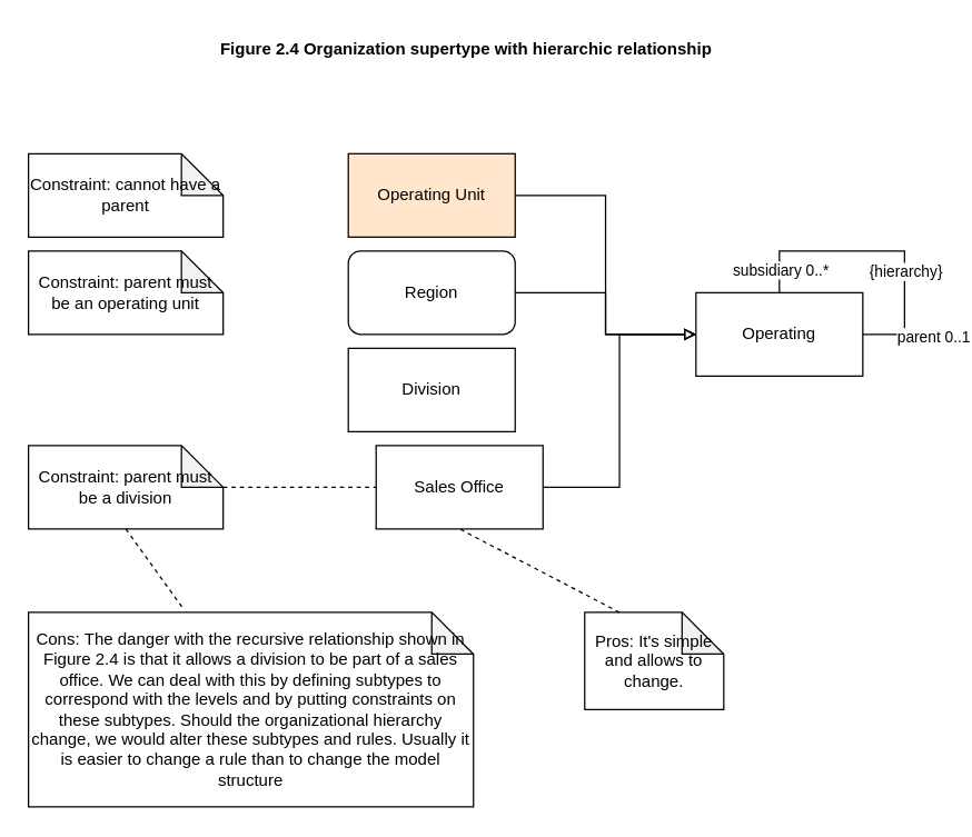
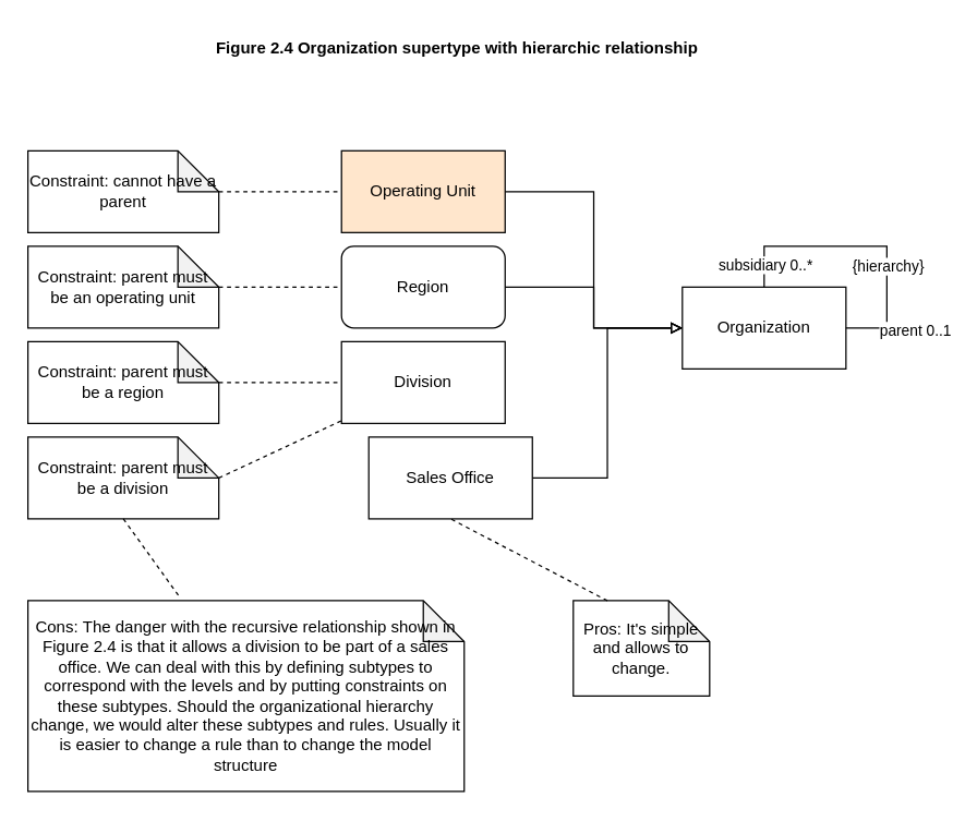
  <mxCell id="0" />
  <mxCell id="1" parent="0" />
- <mxCell id="2" value="Operating" style="rounded=0;whiteSpace=wrap;html=1;" parent="1" vertex="1"><mxGeometry x="500" y="210" width="120" height="60" as="geometry" /></mxCell>
+ <mxCell id="2" value="Organization" style="rounded=0;whiteSpace=wrap;html=1;" parent="1" vertex="1"><mxGeometry x="500" y="210" width="120" height="60" as="geometry" /></mxCell>
  <mxCell id="3" style="edgeStyle=orthogonalEdgeStyle;rounded=0;orthogonalLoop=1;jettySize=auto;html=1;endArrow=none;endFill=0;" parent="1" source="2" target="2" edge="1"><mxGeometry relative="1" as="geometry"><Array as="points"><mxPoint x="560" y="180" /><mxPoint x="650" y="180" /><mxPoint x="650" y="240" /></Array></mxGeometry></mxCell>
  <mxCell id="4" value="subsidiary 0..*" style="edgeLabel;html=1;align=center;verticalAlign=middle;resizable=0;points=[];" parent="3" vertex="1" connectable="0"><mxGeometry x="-0.841" relative="1" as="geometry"><mxPoint as="offset" /></mxGeometry></mxCell>
  <mxCell id="5" value="parent 0..1" style="edgeLabel;html=1;align=center;verticalAlign=middle;resizable=0;points=[];" parent="3" vertex="1" connectable="0"><mxGeometry x="0.837" y="1" relative="1" as="geometry"><mxPoint x="33" as="offset" /></mxGeometry></mxCell>
  <mxCell id="6" value="{hierarchy}" style="edgeLabel;html=1;align=center;verticalAlign=middle;resizable=0;points=[];" parent="3" vertex="1" connectable="0"><mxGeometry x="0.273" relative="1" as="geometry"><mxPoint as="offset" /></mxGeometry></mxCell>
  <mxCell id="7" value="" style="edgeStyle=elbowEdgeStyle;elbow=horizontal;endArrow=block;html=1;rounded=0;entryX=0;entryY=0.5;entryDx=0;entryDy=0;endFill=0;exitX=1;exitY=0.5;exitDx=0;exitDy=0;" parent="1" source="9" target="2" edge="1"><mxGeometry width="50" height="50" relative="1" as="geometry"><mxPoint x="380" y="280" as="sourcePoint" /><mxPoint x="430" y="230" as="targetPoint" /></mxGeometry></mxCell>
  <mxCell id="8" value="Region" style="whiteSpace=wrap;html=1;rounded=1;" parent="1" vertex="1"><mxGeometry x="250" y="180" width="120" height="60" as="geometry" /></mxCell>
  <mxCell id="9" value="Operating Unit" style="rounded=0;whiteSpace=wrap;html=1;fillColor=#ffe6cc;" parent="1" vertex="1"><mxGeometry x="250" y="110" width="120" height="60" as="geometry" /></mxCell>
  <mxCell id="10" value="Division" style="rounded=0;whiteSpace=wrap;html=1;" parent="1" vertex="1"><mxGeometry x="250" y="250" width="120" height="60" as="geometry" /></mxCell>
  <mxCell id="11" value="Sales Office" style="rounded=0;whiteSpace=wrap;html=1;" parent="1" vertex="1"><mxGeometry x="270" y="320" width="120" height="60" as="geometry" /></mxCell>
  <mxCell id="12" value="" style="edgeStyle=elbowEdgeStyle;elbow=horizontal;endArrow=block;html=1;rounded=0;exitX=1;exitY=0.5;exitDx=0;exitDy=0;endFill=0;" parent="1" source="8" edge="1"><mxGeometry width="50" height="50" relative="1" as="geometry"><mxPoint x="390" y="350" as="sourcePoint" /><mxPoint x="500" y="240" as="targetPoint" /><Array as="points" /></mxGeometry></mxCell>
  <mxCell id="13" value="" style="edgeStyle=elbowEdgeStyle;elbow=horizontal;endArrow=block;html=1;rounded=0;endFill=0;" parent="1" source="11" edge="1"><mxGeometry width="50" height="50" relative="1" as="geometry"><mxPoint x="440" y="290" as="sourcePoint" /><mxPoint x="500" y="240" as="targetPoint" /></mxGeometry></mxCell>
  <mxCell id="14" value="Constraint: parent must be an operating unit" style="shape=note;whiteSpace=wrap;html=1;backgroundOutline=1;darkOpacity=0.05;" parent="1" vertex="1"><mxGeometry x="20" y="180" width="140" height="60" as="geometry" /></mxCell>
  <mxCell id="15" value="Constraint: cannot have a parent" style="shape=note;whiteSpace=wrap;html=1;backgroundOutline=1;darkOpacity=0.05;" parent="1" vertex="1"><mxGeometry x="20" y="110" width="140" height="60" as="geometry" /></mxCell>
+ <mxCell id="16" value="Constraint: parent must be a region" style="shape=note;whiteSpace=wrap;html=1;backgroundOutline=1;darkOpacity=0.05;" parent="1" vertex="1"><mxGeometry x="20" y="250" width="140" height="60" as="geometry" /></mxCell>
  <mxCell id="17" value="Constraint: parent must be a division" style="shape=note;whiteSpace=wrap;html=1;backgroundOutline=1;darkOpacity=0.05;" parent="1" vertex="1"><mxGeometry x="20" y="320" width="140" height="60" as="geometry" /></mxCell>
  <mxCell id="18" value="Pros: It's simple and allows to change." style="shape=note;whiteSpace=wrap;html=1;backgroundOutline=1;darkOpacity=0.05;" vertex="1" parent="1"><mxGeometry x="420" y="440" width="100" height="70" as="geometry" /></mxCell>
  <mxCell id="19" value="Cons:&amp;nbsp;The danger with the recursive relationship shown in Figure 2.4 is that it allows a division to be part of a sales office. We can deal with this by defining subtypes to correspond with the levels and by putting constraints on these subtypes. Should the organizational hierarchy change, we would alter these subtypes and rules. Usually it is easier to change a rule than to change the model structure" style="shape=note;whiteSpace=wrap;html=1;backgroundOutline=1;darkOpacity=0.05;" vertex="1" parent="1"><mxGeometry x="20" y="440" width="320" height="140" as="geometry" /></mxCell>
- <mxCell id="23" value="" style="endArrow=none;dashed=1;html=1;rounded=0;exitX=0;exitY=0;exitDx=140;exitDy=30;exitPerimeter=0;entryX=0;entryY=0.5;entryDx=0;entryDy=0;" edge="1" parent="1" source="17" target="11"><mxGeometry width="50" height="50" relative="1" as="geometry"><mxPoint x="170" y="290" as="sourcePoint" /><mxPoint x="260" y="290" as="targetPoint" /></mxGeometry></mxCell>
+ <mxCell id="20" value="" style="endArrow=none;dashed=1;html=1;rounded=0;exitX=0;exitY=0;exitDx=140;exitDy=30;exitPerimeter=0;" edge="1" parent="1" source="15" target="9"><mxGeometry width="50" height="50" relative="1" as="geometry"><mxPoint x="310" y="360" as="sourcePoint" /><mxPoint x="360" y="310" as="targetPoint" /></mxGeometry></mxCell>
+ <mxCell id="21" value="" style="endArrow=none;dashed=1;html=1;rounded=0;exitX=0;exitY=0;exitDx=140;exitDy=30;exitPerimeter=0;entryX=0;entryY=0.5;entryDx=0;entryDy=0;" edge="1" parent="1" source="14" target="8"><mxGeometry width="50" height="50" relative="1" as="geometry"><mxPoint x="170" y="150" as="sourcePoint" /><mxPoint x="260" y="150" as="targetPoint" /></mxGeometry></mxCell>
+ <mxCell id="22" value="" style="endArrow=none;dashed=1;html=1;rounded=0;exitX=0;exitY=0;exitDx=140;exitDy=30;exitPerimeter=0;entryX=0;entryY=0.5;entryDx=0;entryDy=0;" edge="1" parent="1" source="16" target="10"><mxGeometry width="50" height="50" relative="1" as="geometry"><mxPoint x="170" y="220" as="sourcePoint" /><mxPoint x="260" y="220" as="targetPoint" /></mxGeometry></mxCell>
+ <mxCell id="23" value="" style="endArrow=none;dashed=1;html=1;rounded=0;exitX=0;exitY=0;exitDx=140;exitDy=30;exitPerimeter=0;" edge="1" parent="1" source="17" target="10"><mxGeometry width="50" height="50" relative="1" as="geometry"><mxPoint x="170" y="290" as="sourcePoint" /><mxPoint x="260" y="290" as="targetPoint" /></mxGeometry></mxCell>
  <mxCell id="24" value="" style="endArrow=none;dashed=1;html=1;rounded=0;exitX=0;exitY=0;exitDx=25;exitDy=0;exitPerimeter=0;entryX=0.5;entryY=1;entryDx=0;entryDy=0;" edge="1" parent="1" source="18" target="11"><mxGeometry width="50" height="50" relative="1" as="geometry"><mxPoint x="170" y="360" as="sourcePoint" /><mxPoint x="260" y="360" as="targetPoint" /></mxGeometry></mxCell>
  <mxCell id="25" value="" style="endArrow=none;dashed=1;html=1;rounded=0;exitX=0.5;exitY=1;exitDx=0;exitDy=0;exitPerimeter=0;entryX=0.347;entryY=-0.021;entryDx=0;entryDy=0;entryPerimeter=0;" edge="1" parent="1" source="17" target="19"><mxGeometry width="50" height="50" relative="1" as="geometry"><mxPoint x="80" y="460" as="sourcePoint" /><mxPoint x="274.04" y="391.02" as="targetPoint" /></mxGeometry></mxCell>
  <mxCell id="26" value="Figure 2.4 Organization supertype with hierarchic relationship" style="text;html=1;strokeColor=none;fillColor=none;align=center;verticalAlign=middle;whiteSpace=wrap;rounded=0;fontStyle=1" vertex="1" parent="1"><mxGeometry x="150" y="20" width="370" height="30" as="geometry" /></mxCell>
